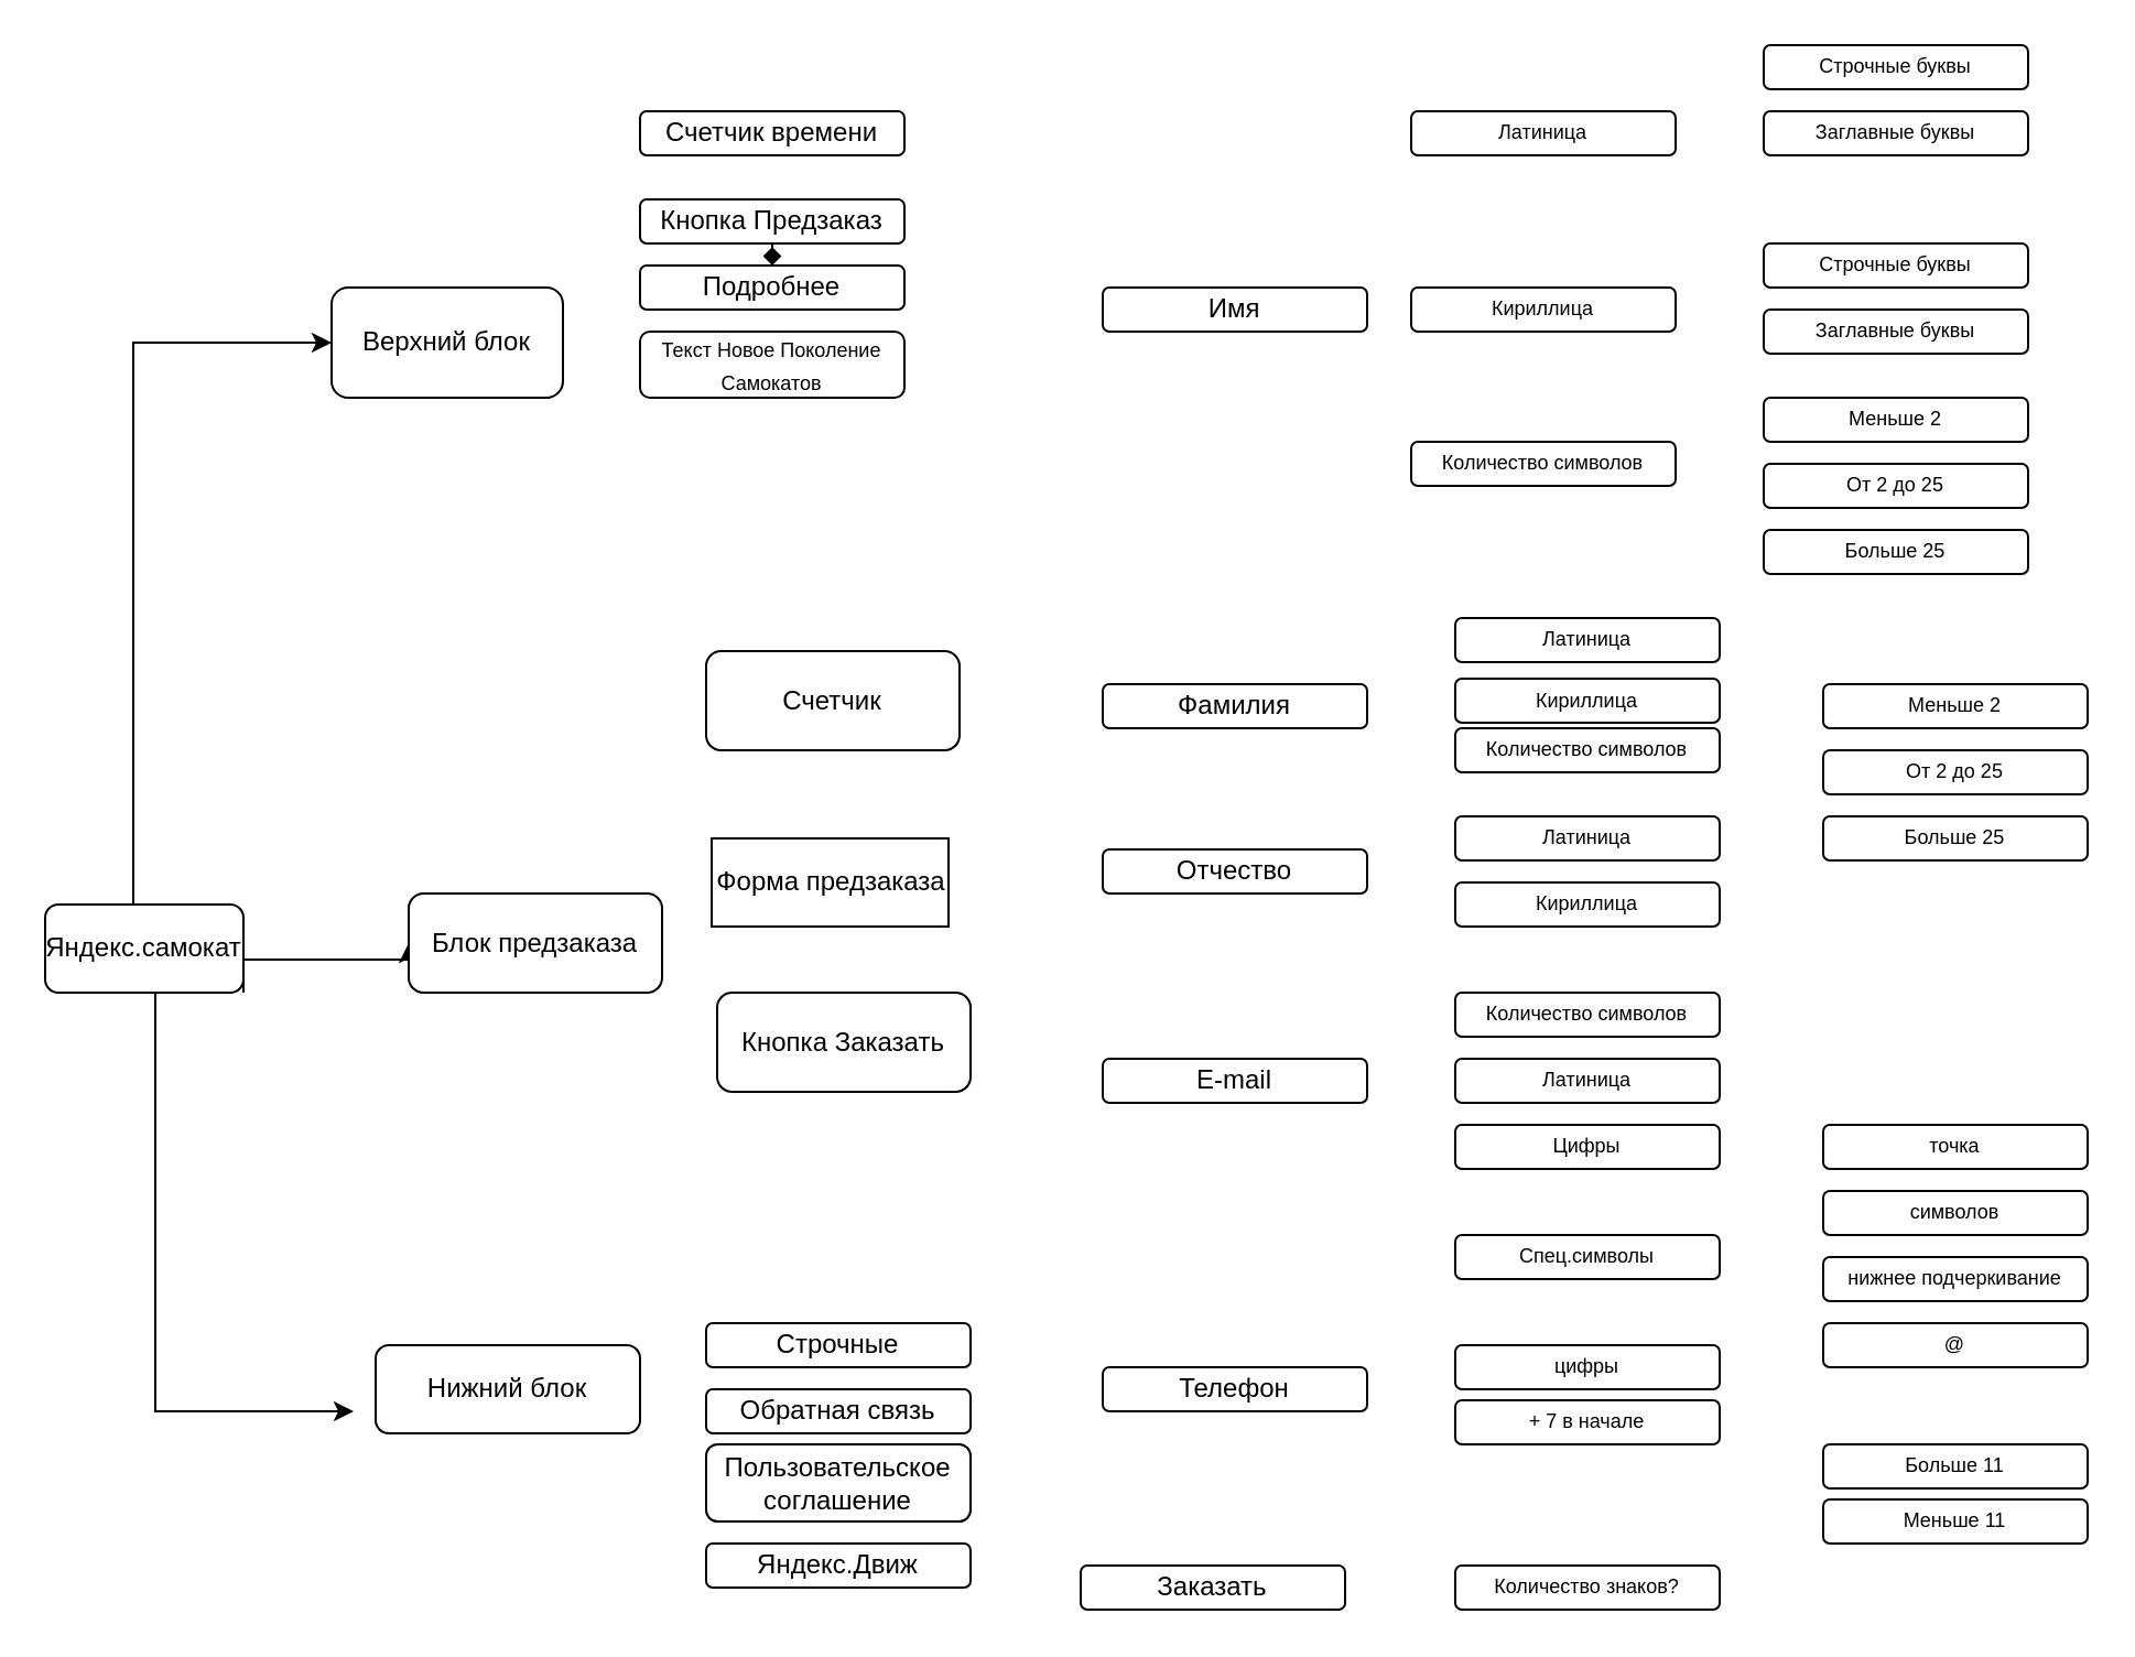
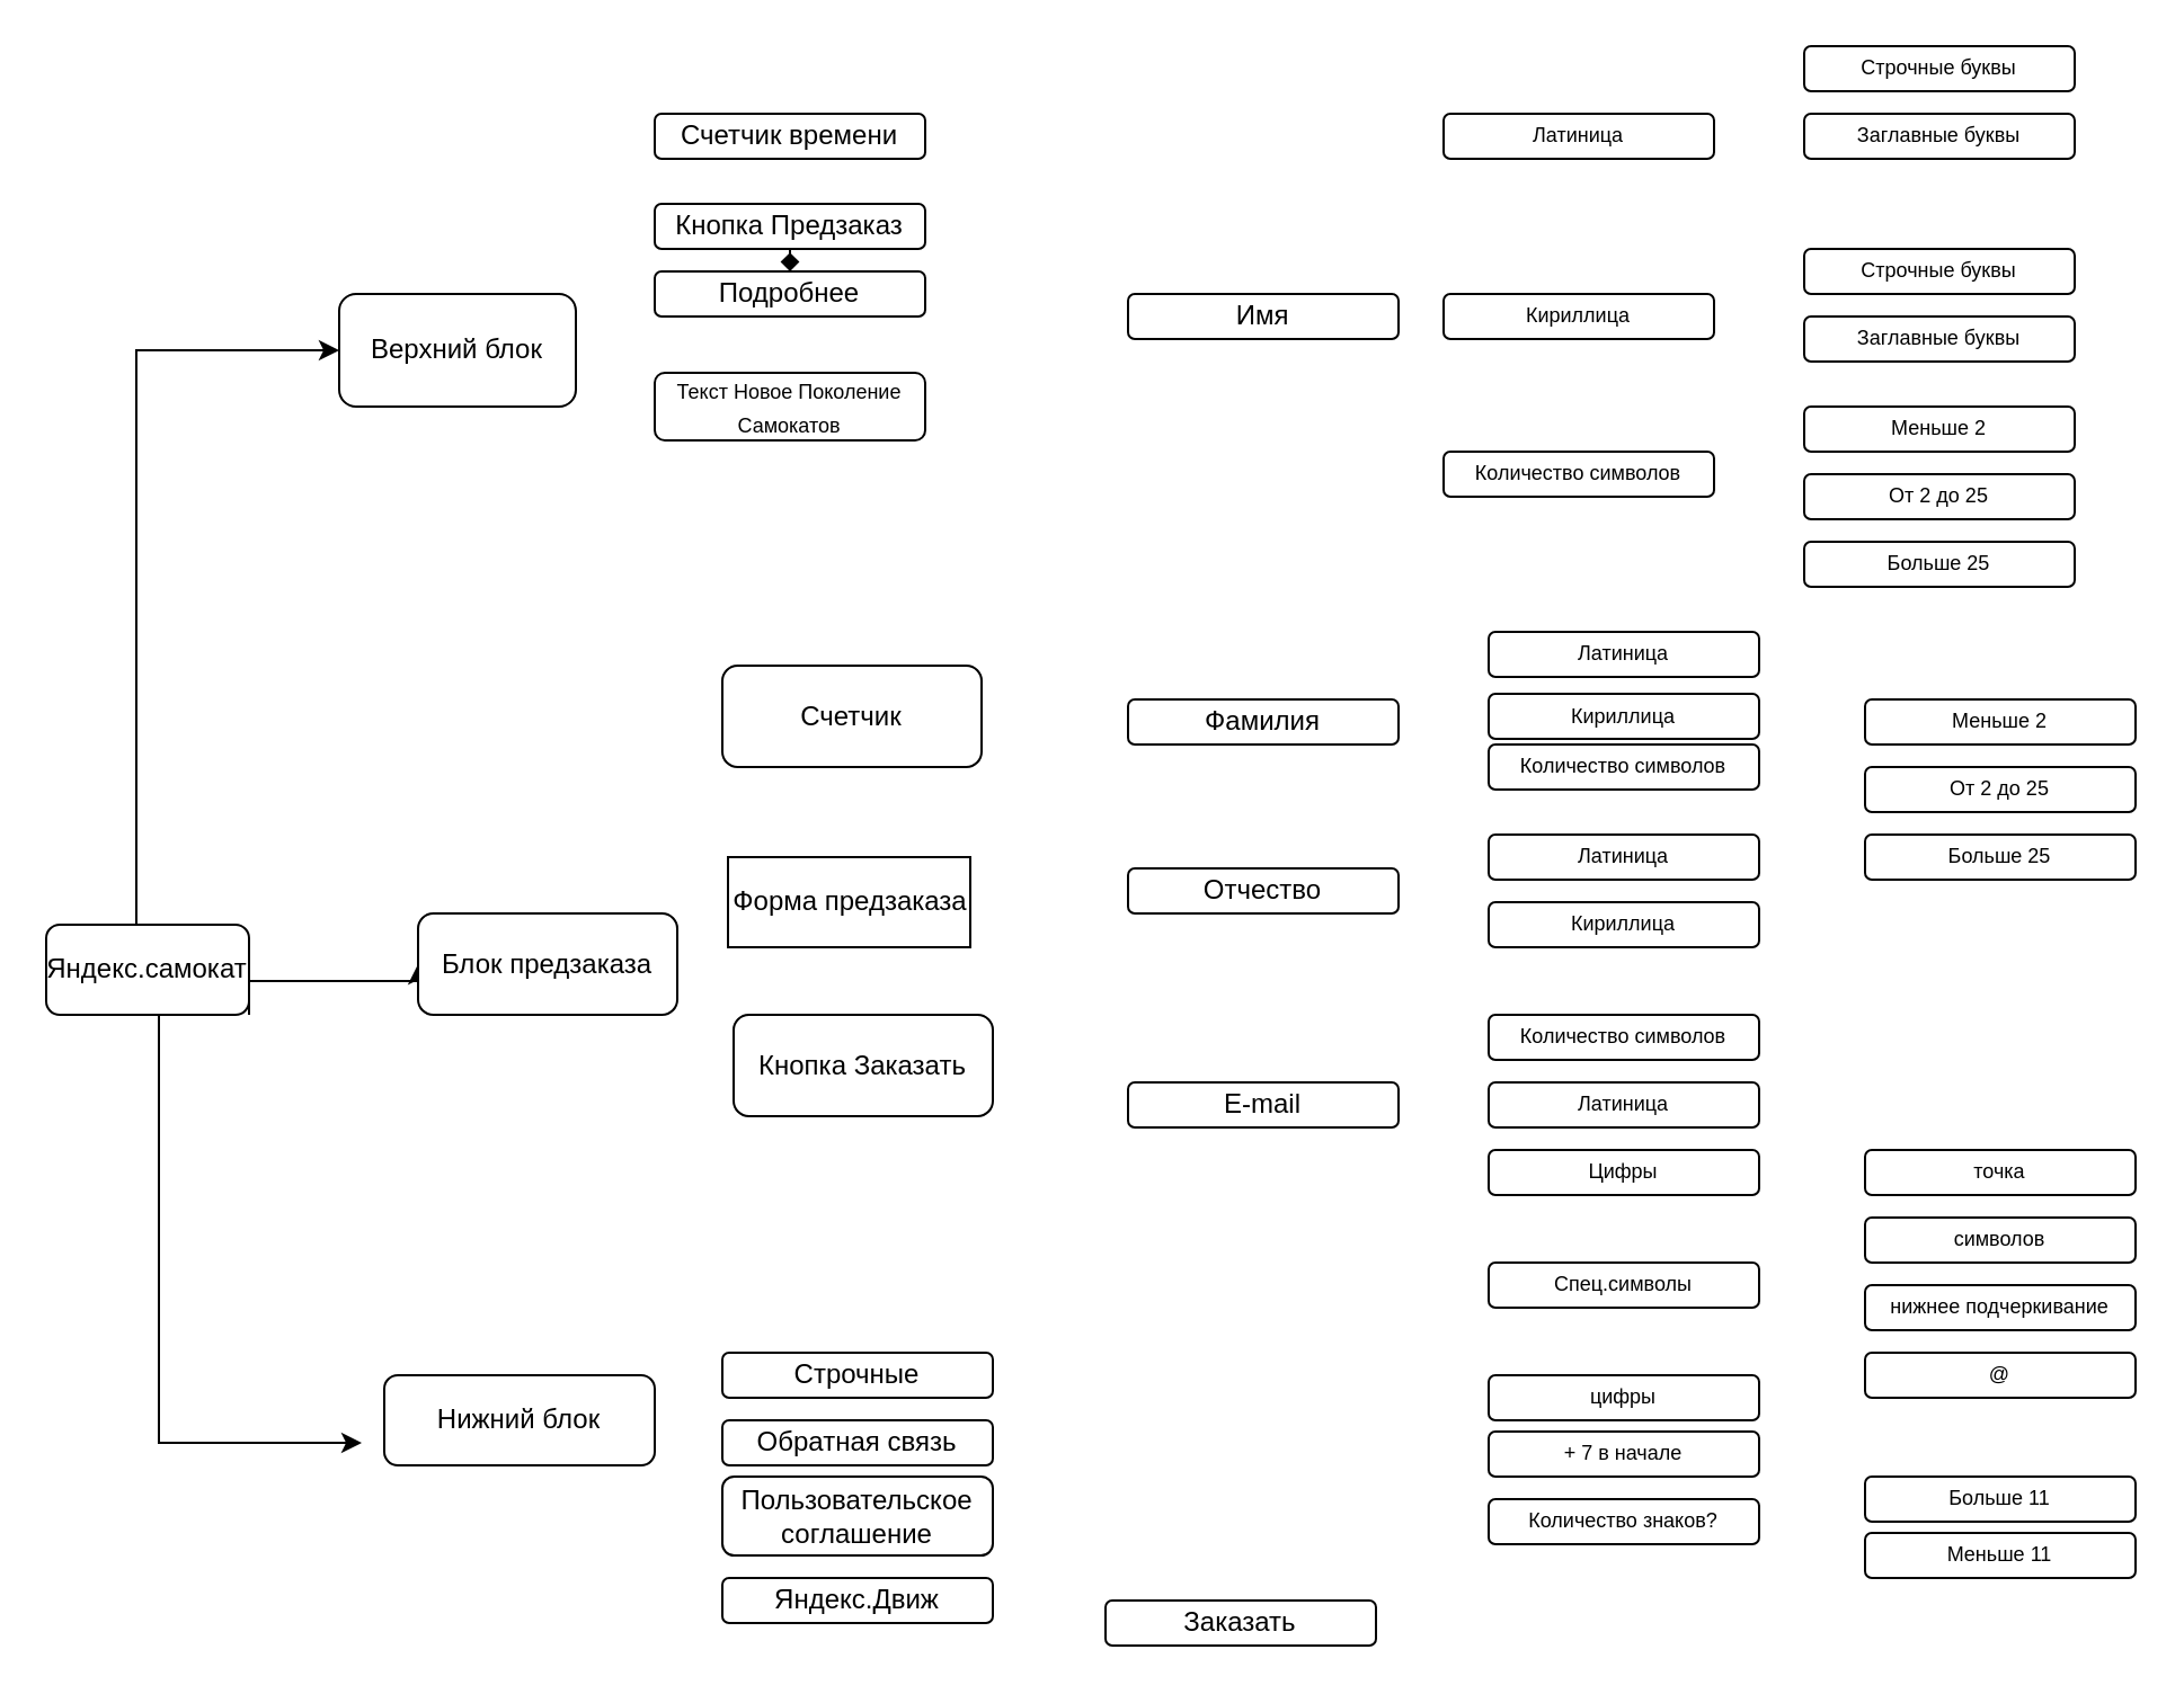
  <mxCell id="0" />
  <mxCell id="1" parent="0" />
  <mxCell id="2" value="" style="edgeStyle=orthogonalEdgeStyle;rounded=0;orthogonalLoop=1;jettySize=auto;html=1;entryX=0;entryY=0.5;entryDx=0;entryDy=0;" edge="1" parent="1" target="6"><mxGeometry relative="1" as="geometry"><mxPoint x="110" y="450" as="sourcePoint" /><Array as="points"><mxPoint x="185" y="435" /></Array></mxGeometry></mxCell>
  <mxCell id="3" value="" style="edgeStyle=orthogonalEdgeStyle;rounded=0;orthogonalLoop=1;jettySize=auto;html=1;" edge="1" parent="1" source="5" target="7"><mxGeometry relative="1" as="geometry"><Array as="points"><mxPoint x="60" y="155" /></Array></mxGeometry></mxCell>
  <mxCell id="4" style="edgeStyle=orthogonalEdgeStyle;rounded=0;orthogonalLoop=1;jettySize=auto;html=1;exitX=0.5;exitY=1;exitDx=0;exitDy=0;" edge="1" parent="1" source="5"><mxGeometry relative="1" as="geometry"><mxPoint x="160" y="640" as="targetPoint" /><Array as="points"><mxPoint x="70" y="450" /><mxPoint x="70" y="640" /></Array></mxGeometry></mxCell>
  <mxCell id="5" value="Яндекс.самокат" style="rounded=1;whiteSpace=wrap;html=1;" vertex="1" parent="1"><mxGeometry x="20" y="410" width="90" height="40" as="geometry" /></mxCell>
  <mxCell id="6" value="Блок предзаказа" style="whiteSpace=wrap;html=1;rounded=1;" vertex="1" parent="1"><mxGeometry x="185" y="405" width="115" height="45" as="geometry" /></mxCell>
  <mxCell id="7" value="Верхний блок" style="whiteSpace=wrap;html=1;rounded=1;" vertex="1" parent="1"><mxGeometry x="150" y="130" width="105" height="50" as="geometry" /></mxCell>
  <mxCell id="8" value="Нижний блок" style="rounded=1;whiteSpace=wrap;html=1;" vertex="1" parent="1"><mxGeometry x="170" y="610" width="120" height="40" as="geometry" /></mxCell>
  <mxCell id="9" value="Счетчик времени" style="rounded=1;whiteSpace=wrap;html=1;" vertex="1" parent="1"><mxGeometry x="290" y="50" width="120" height="20" as="geometry" /></mxCell>
  <mxCell id="10" value="" style="edgeStyle=orthogonalEdgeStyle;rounded=0;orthogonalLoop=1;jettySize=auto;html=1;endArrow=diamond;" edge="1" parent="1" source="11" target="12"><mxGeometry relative="1" as="geometry" /></mxCell>
  <mxCell id="11" value="Кнопка Предзаказ" style="rounded=1;whiteSpace=wrap;html=1;" vertex="1" parent="1"><mxGeometry x="290" width="120" height="20" as="geometry" y="90" /></mxCell>
  <mxCell id="12" value="Подробнее" style="rounded=1;whiteSpace=wrap;html=1;" vertex="1" parent="1"><mxGeometry x="290" y="120" width="120" height="20" as="geometry" /></mxCell>
- <mxCell id="13" value="&lt;font style=&quot;font-size: 9px&quot;&gt;Текст Новое Поколение Самокатов&lt;/font&gt;" style="rounded=1;whiteSpace=wrap;html=1;" vertex="1" parent="1"><mxGeometry x="290" y="150" width="120" height="30" as="geometry" /></mxCell>
+ <mxCell id="13" value="&lt;font style=&quot;font-size: 9px&quot;&gt;Текст Новое Поколение Самокатов&lt;/font&gt;" style="rounded=1;whiteSpace=wrap;html=1;" vertex="1" parent="1"><mxGeometry x="290" y="165" width="120" height="30" as="geometry" /></mxCell>
  <mxCell id="14" value="Имя" style="rounded=1;whiteSpace=wrap;html=1;" vertex="1" parent="1"><mxGeometry x="500" y="130" width="120" height="20" as="geometry" /></mxCell>
  <mxCell id="15" value="Фамилия" style="rounded=1;whiteSpace=wrap;html=1;" vertex="1" parent="1"><mxGeometry x="500" y="310" width="120" height="20" as="geometry" /></mxCell>
  <mxCell id="16" value="Отчество" style="rounded=1;whiteSpace=wrap;html=1;" vertex="1" parent="1"><mxGeometry x="500" y="385" width="120" height="20" as="geometry" /></mxCell>
  <mxCell id="17" value="Строчные" style="rounded=1;whiteSpace=wrap;html=1;" vertex="1" parent="1"><mxGeometry x="320" y="600" width="120" height="20" as="geometry" /></mxCell>
  <mxCell id="18" style="edgeStyle=orthogonalEdgeStyle;rounded=0;orthogonalLoop=1;jettySize=auto;html=1;exitX=0.5;exitY=1;exitDx=0;exitDy=0;fontSize=9;" edge="1" parent="1" source="13" target="13"><mxGeometry relative="1" as="geometry" /></mxCell>
  <mxCell id="19" value="E-mail" style="rounded=1;whiteSpace=wrap;html=1;" vertex="1" parent="1"><mxGeometry x="500" y="480" width="120" height="20" as="geometry" /></mxCell>
  <mxCell id="20" value="Заказать" style="rounded=1;whiteSpace=wrap;html=1;" vertex="1" parent="1"><mxGeometry x="490" y="710" width="120" height="20" as="geometry" /></mxCell>
  <mxCell id="21" value="Обратная связь" style="rounded=1;whiteSpace=wrap;html=1;" vertex="1" parent="1"><mxGeometry x="320" y="630" width="120" height="20" as="geometry" /></mxCell>
  <mxCell id="22" value="Пользовательское соглашение" style="rounded=1;whiteSpace=wrap;html=1;" vertex="1" parent="1"><mxGeometry x="320" y="655" width="120" height="35" as="geometry" /></mxCell>
  <mxCell id="23" value="Яндекс.Движ" style="rounded=1;whiteSpace=wrap;html=1;" vertex="1" parent="1"><mxGeometry x="320" y="700" width="120" height="20" as="geometry" /></mxCell>
  <mxCell id="24" value="Форма предзаказа" style="whiteSpace=wrap;html=1;rounded=0;" vertex="1" parent="1"><mxGeometry x="322.5" y="380" width="107.5" height="40" as="geometry" /></mxCell>
  <mxCell id="25" value="Кнопка Заказать" style="whiteSpace=wrap;html=1;rounded=1;" vertex="1" parent="1"><mxGeometry x="325" y="450" width="115" height="45" as="geometry" /></mxCell>
  <mxCell id="26" value="Счетчик" style="whiteSpace=wrap;html=1;rounded=1;" vertex="1" parent="1"><mxGeometry x="320" y="295" width="115" height="45" as="geometry" /></mxCell>
  <mxCell id="27" value="Кириллица" style="rounded=1;whiteSpace=wrap;html=1;fontSize=9;" vertex="1" parent="1"><mxGeometry x="660" y="307.5" width="120" height="20" as="geometry" /></mxCell>
  <mxCell id="28" value="Количество символов" style="rounded=1;whiteSpace=wrap;html=1;fontSize=9;" vertex="1" parent="1"><mxGeometry x="660" y="330" width="120" height="20" as="geometry" /></mxCell>
  <mxCell id="29" value="Латиница" style="rounded=1;whiteSpace=wrap;html=1;fontSize=9;" vertex="1" parent="1"><mxGeometry x="660" y="280" width="120" height="20" as="geometry" /></mxCell>
  <mxCell id="30" value="Латиница" style="rounded=1;whiteSpace=wrap;html=1;fontSize=9;" vertex="1" parent="1"><mxGeometry x="660" y="370" width="120" height="20" as="geometry" /></mxCell>
  <mxCell id="31" value="Кириллица" style="rounded=1;whiteSpace=wrap;html=1;fontSize=9;" vertex="1" parent="1"><mxGeometry x="640" y="130" width="120" height="20" as="geometry" /></mxCell>
  <mxCell id="32" value="Латиница" style="rounded=1;whiteSpace=wrap;html=1;fontSize=9;" vertex="1" parent="1"><mxGeometry x="640" y="50" width="120" height="20" as="geometry" /></mxCell>
  <mxCell id="33" value="Кириллица" style="rounded=1;whiteSpace=wrap;html=1;fontSize=9;" vertex="1" parent="1"><mxGeometry x="660" y="400" width="120" height="20" as="geometry" /></mxCell>
  <mxCell id="34" value="Количество символов" style="rounded=1;whiteSpace=wrap;html=1;fontSize=9;" vertex="1" parent="1"><mxGeometry x="660" y="450" width="120" height="20" as="geometry" /></mxCell>
  <mxCell id="35" value="Латиница" style="rounded=1;whiteSpace=wrap;html=1;fontSize=9;" vertex="1" parent="1"><mxGeometry x="660" y="480" width="120" height="20" as="geometry" /></mxCell>
  <mxCell id="36" value="Цифры" style="rounded=1;whiteSpace=wrap;html=1;fontSize=9;" vertex="1" parent="1"><mxGeometry x="660" y="510" width="120" height="20" as="geometry" /></mxCell>
  <mxCell id="37" value="Спец.символы" style="rounded=1;whiteSpace=wrap;html=1;fontSize=9;" vertex="1" parent="1"><mxGeometry x="660" y="560" width="120" height="20" as="geometry" /></mxCell>
  <mxCell id="38" value="точка" style="rounded=1;whiteSpace=wrap;html=1;fontSize=9;" vertex="1" parent="1"><mxGeometry x="827" y="510" width="120" height="20" as="geometry" /></mxCell>
  <mxCell id="39" value="Количество символов" style="rounded=1;whiteSpace=wrap;html=1;fontSize=9;" vertex="1" parent="1"><mxGeometry x="640" y="200" width="120" height="20" as="geometry" /></mxCell>
  <mxCell id="40" value="символов" style="rounded=1;whiteSpace=wrap;html=1;fontSize=9;" vertex="1" parent="1"><mxGeometry x="827" y="540" width="120" height="20" as="geometry" /></mxCell>
  <mxCell id="41" value="нижнее подчеркивание" style="rounded=1;whiteSpace=wrap;html=1;fontSize=9;" vertex="1" parent="1"><mxGeometry x="827" y="570" width="120" height="20" as="geometry" /></mxCell>
  <mxCell id="42" value="@" style="rounded=1;whiteSpace=wrap;html=1;fontSize=9;" vertex="1" parent="1"><mxGeometry x="827" y="600" width="120" height="20" as="geometry" /></mxCell>
- <mxCell id="43" value="Телефон" style="rounded=1;whiteSpace=wrap;html=1;" vertex="1" parent="1"><mxGeometry x="500" y="620" width="120" height="20" as="geometry" /></mxCell>
  <mxCell id="44" value="цифры" style="rounded=1;whiteSpace=wrap;html=1;fontSize=9;" vertex="1" parent="1"><mxGeometry x="660" y="610" width="120" height="20" as="geometry" /></mxCell>
  <mxCell id="45" value="+ 7 в начале" style="rounded=1;whiteSpace=wrap;html=1;fontSize=9;" vertex="1" parent="1"><mxGeometry x="660" y="635" width="120" height="20" as="geometry" /></mxCell>
- <mxCell id="46" value="Количество знаков?" style="rounded=1;whiteSpace=wrap;html=1;fontSize=9;" vertex="1" parent="1"><mxGeometry x="660" y="710" width="120" height="20" as="geometry" /></mxCell>
+ <mxCell id="46" value="Количество знаков?" style="rounded=1;whiteSpace=wrap;html=1;fontSize=9;" vertex="1" parent="1"><mxGeometry x="660" y="665" width="120" height="20" as="geometry" /></mxCell>
  <mxCell id="47" value="Больше 11" style="rounded=1;whiteSpace=wrap;html=1;fontSize=9;" vertex="1" parent="1"><mxGeometry x="827" y="655" width="120" height="20" as="geometry" /></mxCell>
  <mxCell id="48" value="Меньше 11" style="rounded=1;whiteSpace=wrap;html=1;fontSize=9;" vertex="1" parent="1"><mxGeometry x="827" y="680" width="120" height="20" as="geometry" /></mxCell>
  <mxCell id="49" value="Меньше 2" style="rounded=1;whiteSpace=wrap;html=1;fontSize=9;" vertex="1" parent="1"><mxGeometry x="800" y="180" width="120" height="20" as="geometry" /></mxCell>
  <mxCell id="50" value="От 2 до 25" style="rounded=1;whiteSpace=wrap;html=1;fontSize=9;" vertex="1" parent="1"><mxGeometry x="800" y="210" width="120" height="20" as="geometry" /></mxCell>
  <mxCell id="51" value="Больше 25" style="rounded=1;whiteSpace=wrap;html=1;fontSize=9;" vertex="1" parent="1"><mxGeometry x="800" y="240" width="120" height="20" as="geometry" /></mxCell>
  <mxCell id="52" value="Меньше 2" style="rounded=1;whiteSpace=wrap;html=1;fontSize=9;" vertex="1" parent="1"><mxGeometry x="827" y="310" width="120" height="20" as="geometry" /></mxCell>
  <mxCell id="53" value="От 2 до 25" style="rounded=1;whiteSpace=wrap;html=1;fontSize=9;" vertex="1" parent="1"><mxGeometry x="827" y="340" width="120" height="20" as="geometry" /></mxCell>
  <mxCell id="54" value="Больше 25" style="rounded=1;whiteSpace=wrap;html=1;fontSize=9;" vertex="1" parent="1"><mxGeometry x="827" y="370" width="120" height="20" as="geometry" /></mxCell>
  <mxCell id="55" value="Строчные буквы" style="rounded=1;whiteSpace=wrap;html=1;fontSize=9;" vertex="1" parent="1"><mxGeometry x="800" y="20" width="120" height="20" as="geometry" /></mxCell>
  <mxCell id="56" value="Заглавные буквы" style="rounded=1;whiteSpace=wrap;html=1;fontSize=9;" vertex="1" parent="1"><mxGeometry x="800" y="50" width="120" height="20" as="geometry" /></mxCell>
  <mxCell id="57" value="Строчные буквы" style="rounded=1;whiteSpace=wrap;html=1;fontSize=9;" vertex="1" parent="1"><mxGeometry x="800" y="110" width="120" height="20" as="geometry" /></mxCell>
  <mxCell id="58" value="Заглавные буквы" style="rounded=1;whiteSpace=wrap;html=1;fontSize=9;" vertex="1" parent="1"><mxGeometry x="800" y="140" width="120" height="20" as="geometry" /></mxCell>
